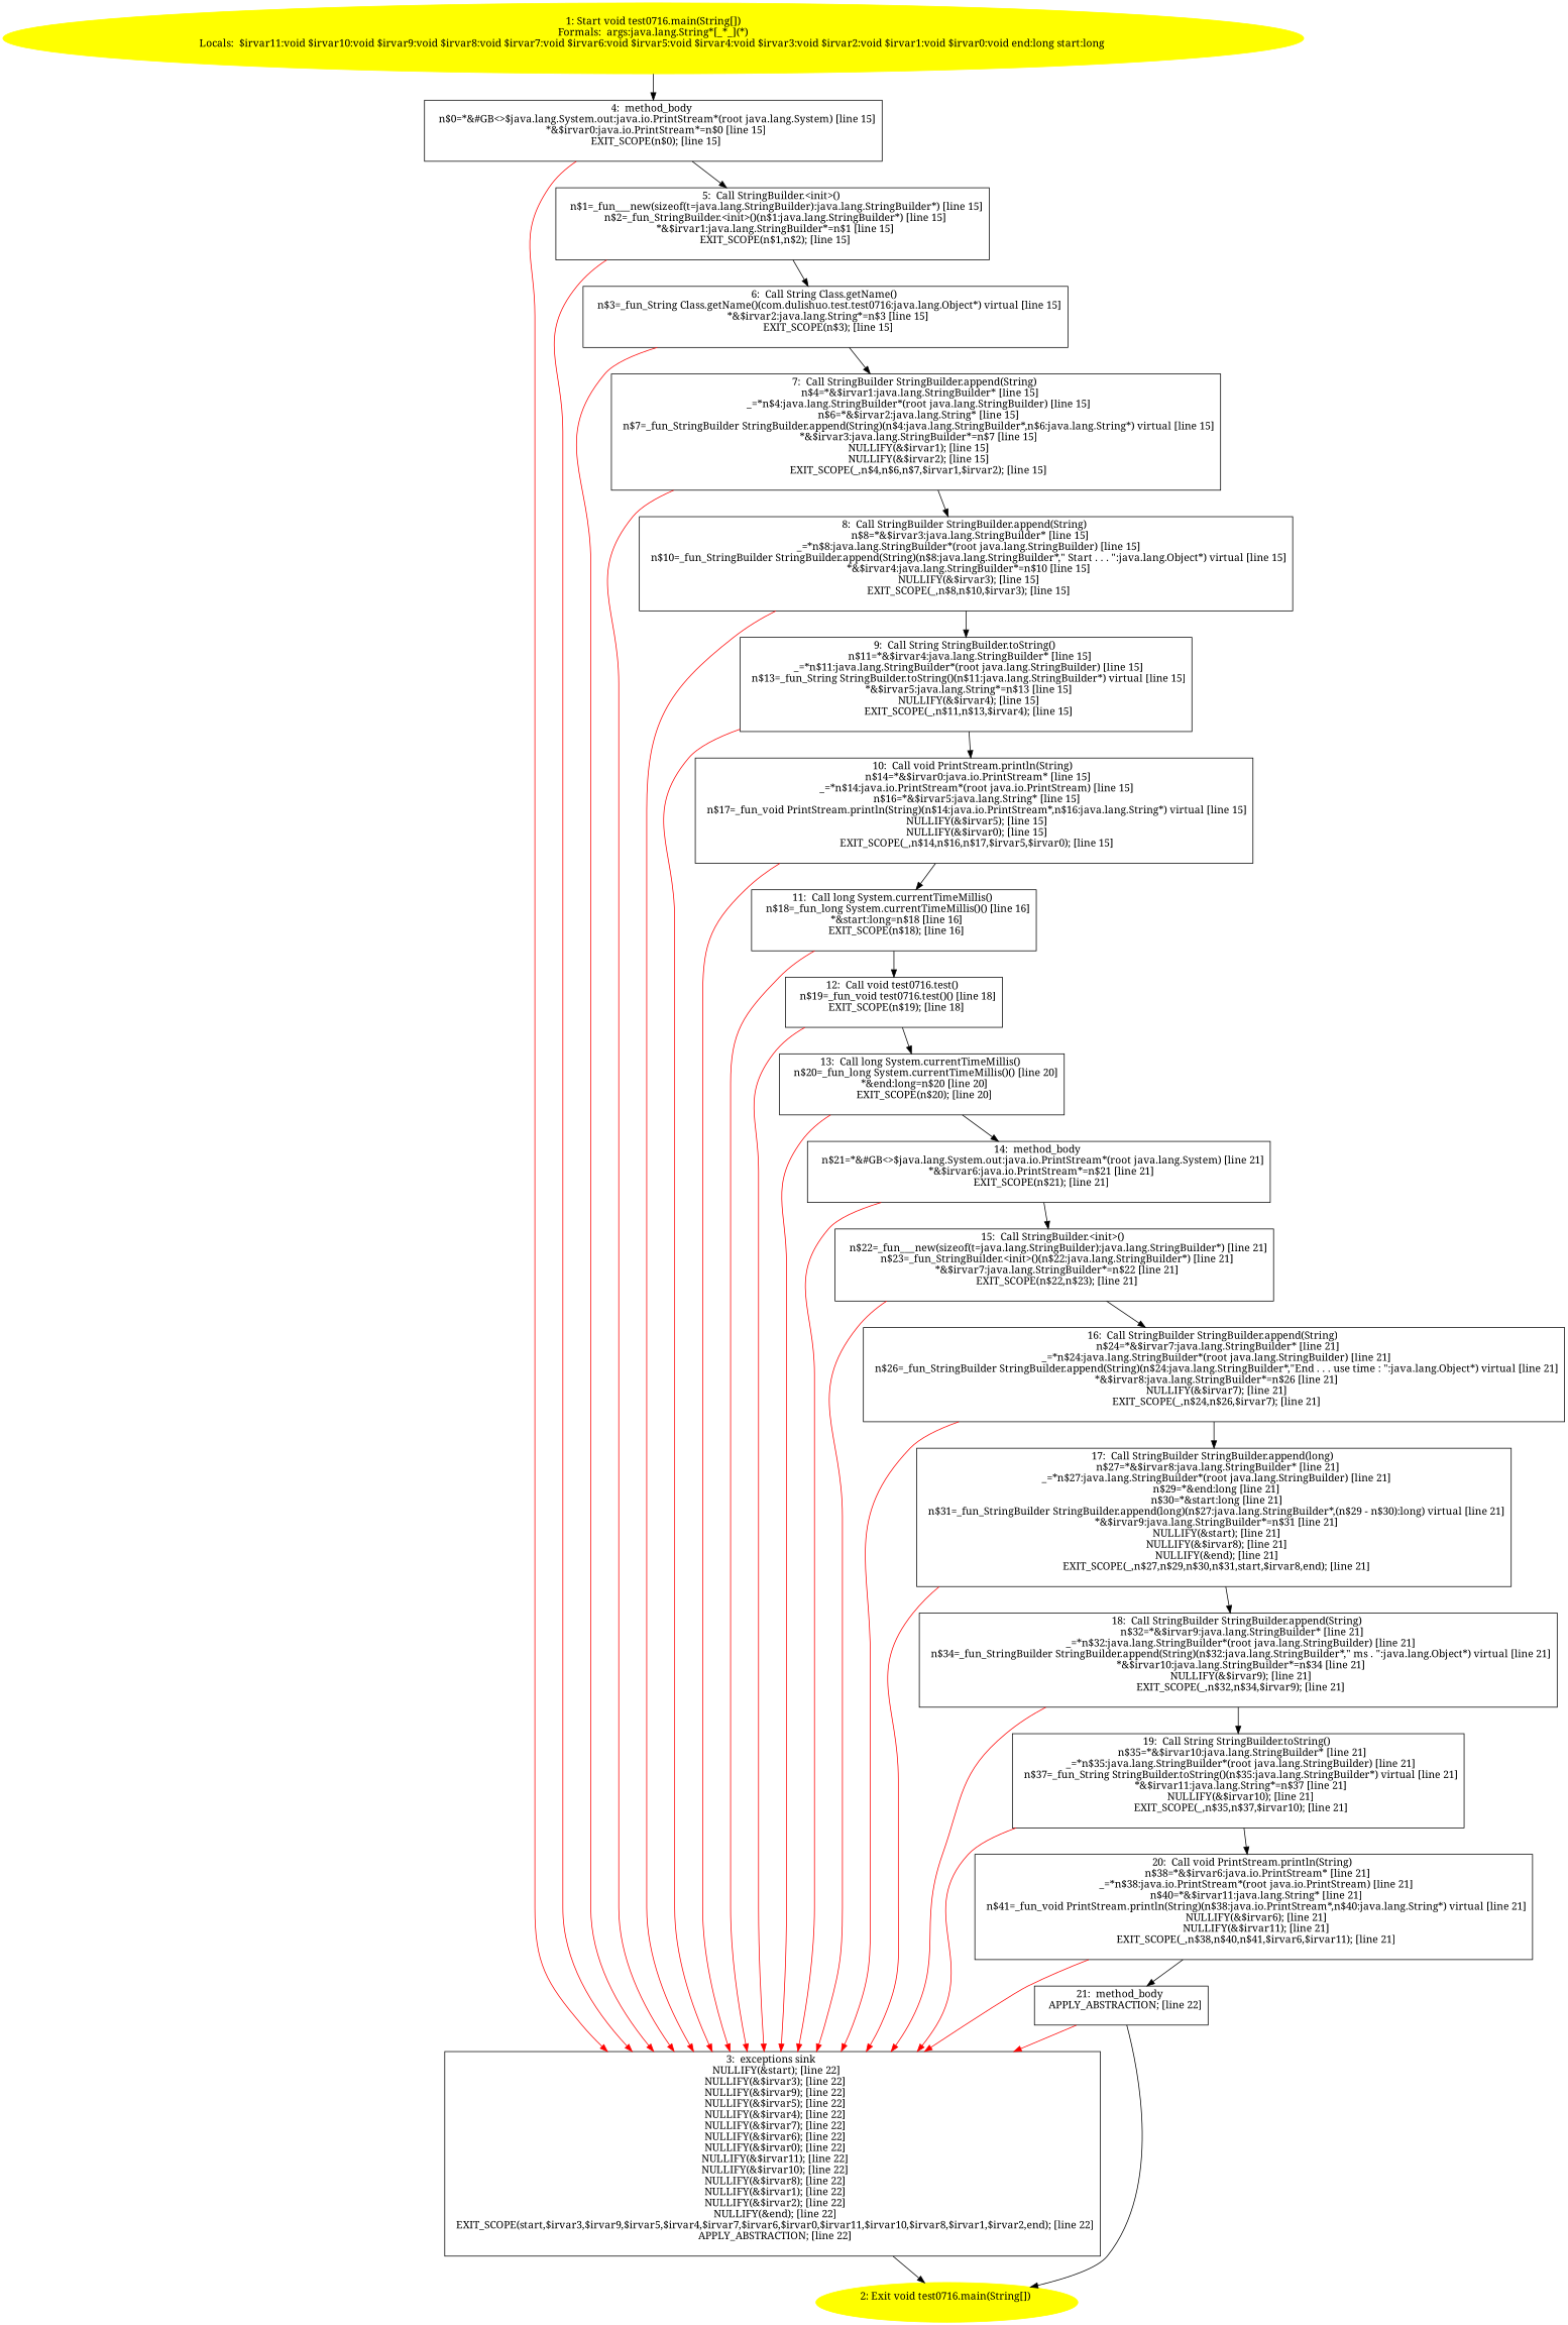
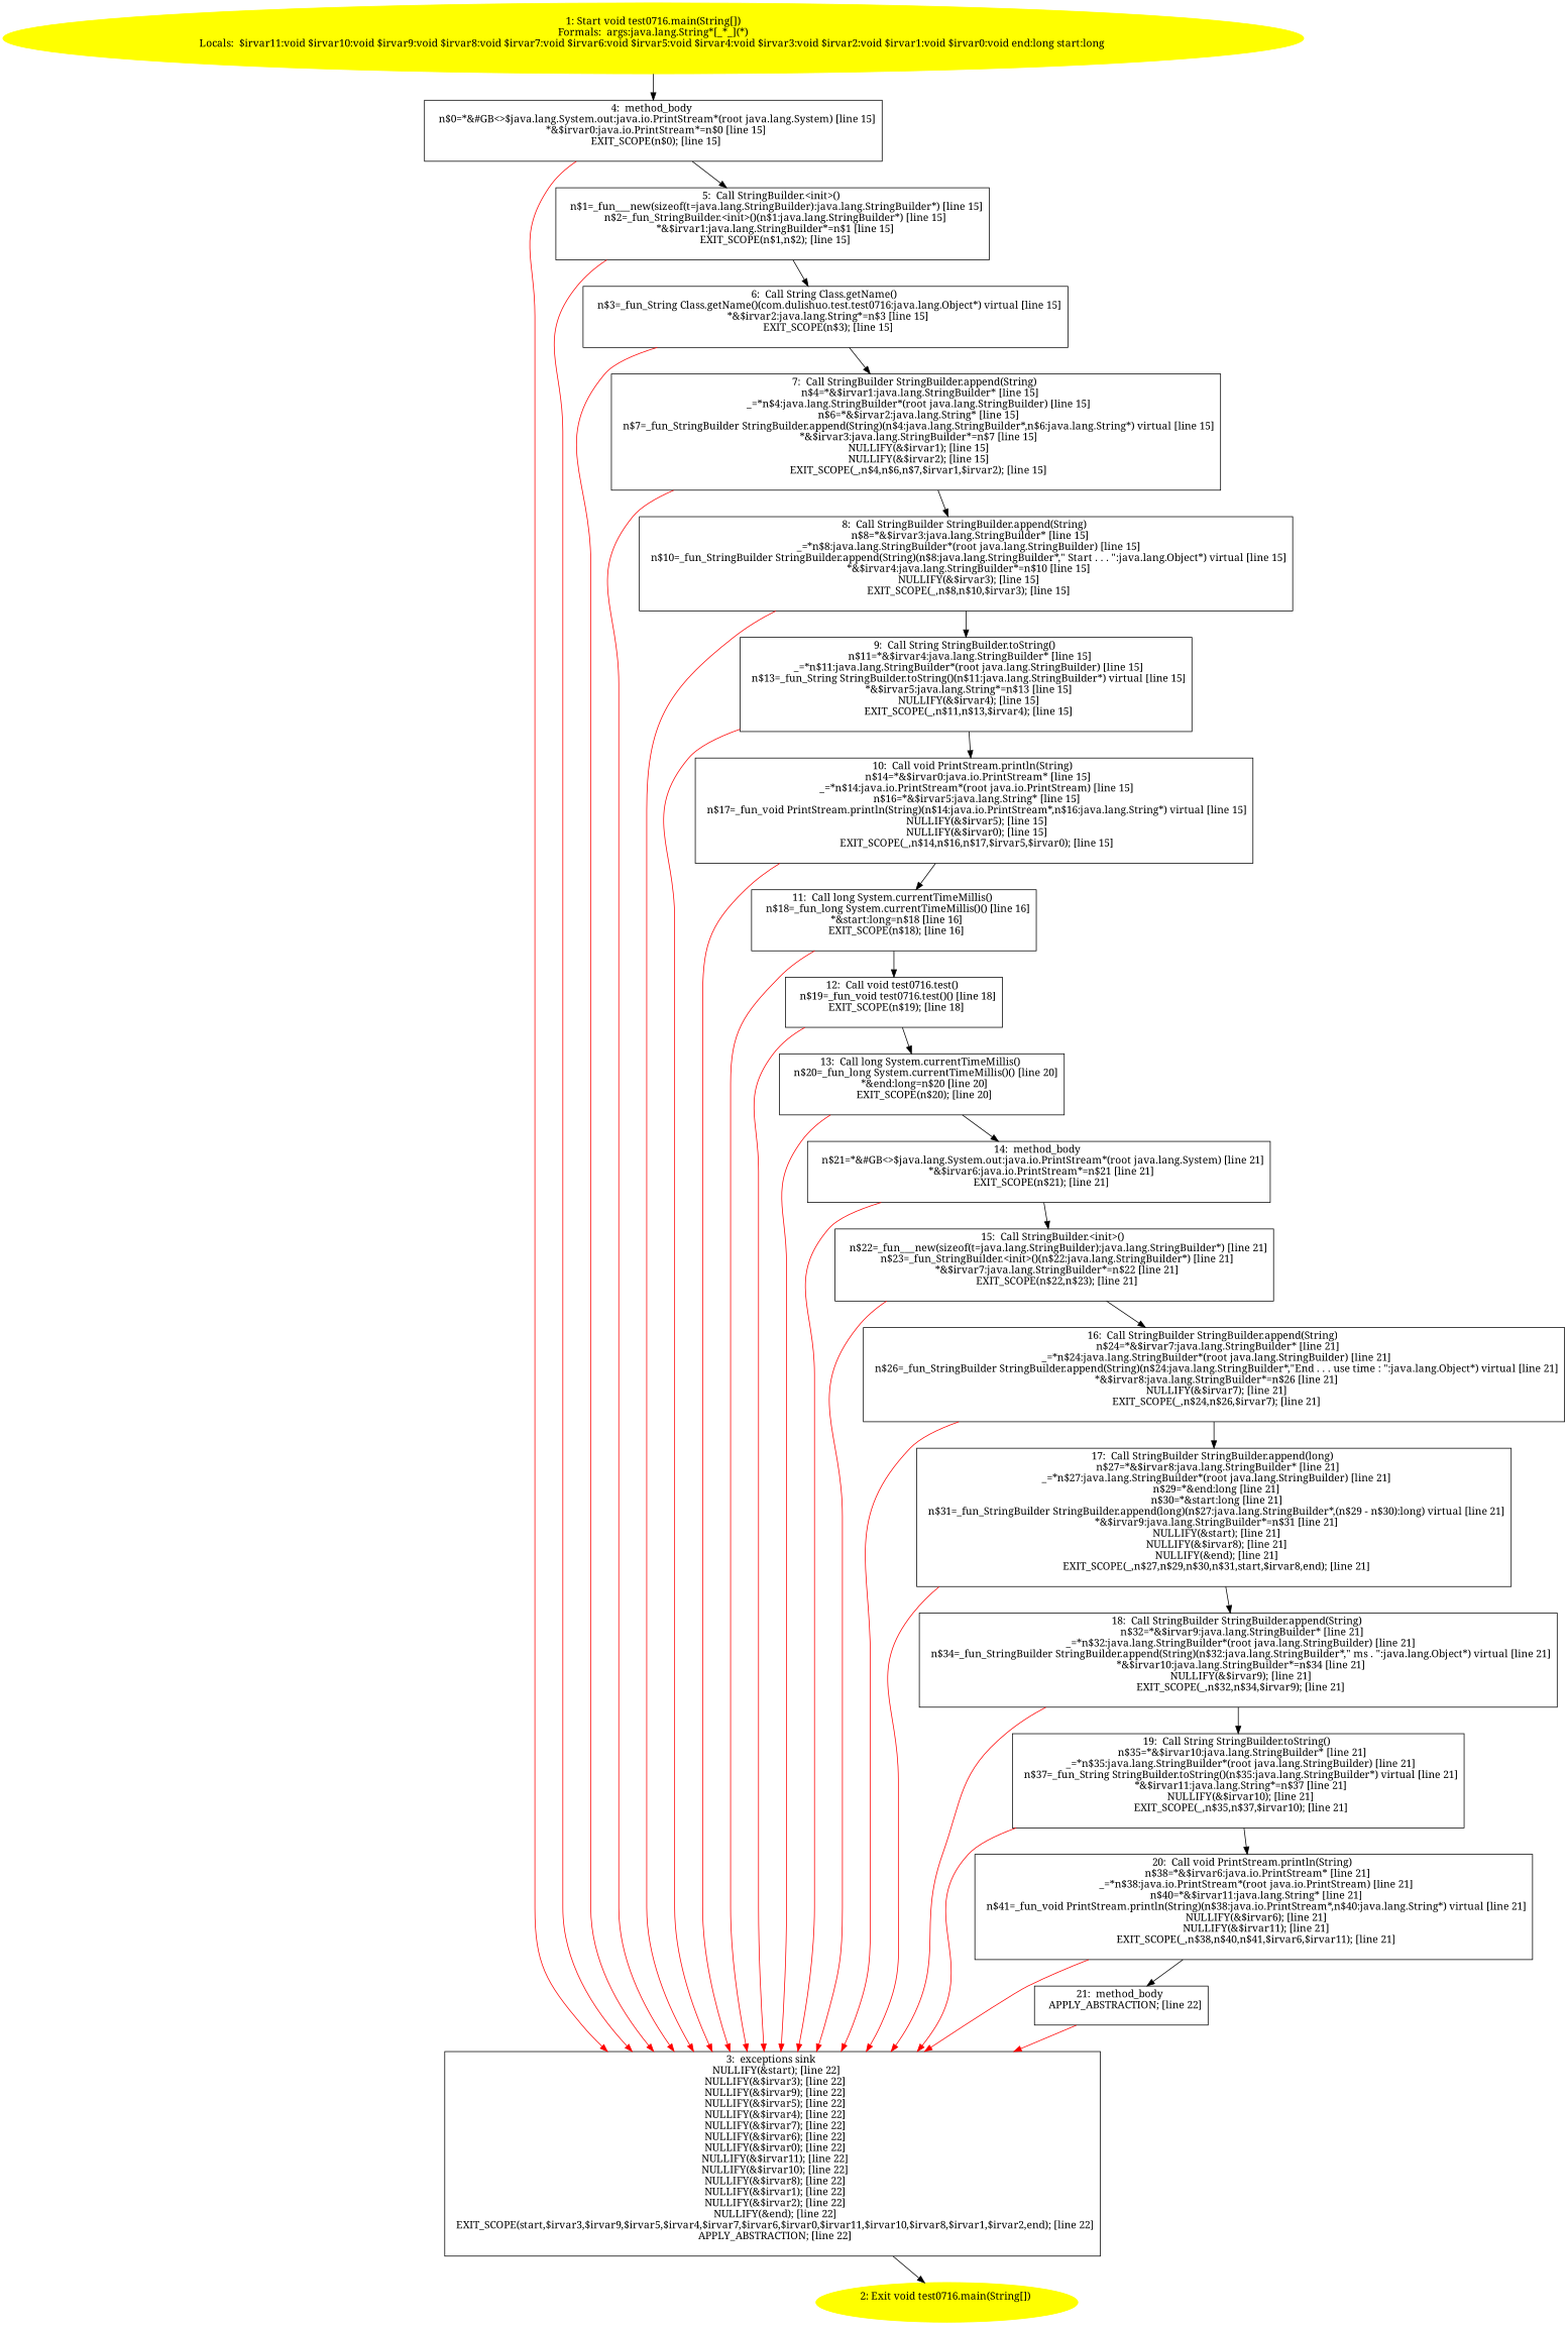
  digraph {
    fontname="Noto Serif"
    node [fontname="Noto Serif" shape=box]
    edge [fontname="Noto Serif"]
    n1 [color=yellow label="1: Start void test0716.main(String[])\nFormals:  args:java.lang.String*[_*_](*)\nLocals:  $irvar11:void $irvar10:void $irvar9:void $irvar8:void $irvar7:void $irvar6:void $irvar5:void $irvar4:void $irvar3:void $irvar2:void $irvar1:void $irvar0:void end:long start:long \n  " style=filled shape=""]
    n2 [label="4:  method_body \n   n$0=*&#GB<>$java.lang.System.out:java.io.PrintStream*(root java.lang.System) [line 15]\n  *&$irvar0:java.io.PrintStream*=n$0 [line 15]\n  EXIT_SCOPE(n$0); [line 15]\n "]
    n3 [label="3:  exceptions sink \n   NULLIFY(&start); [line 22]\n  NULLIFY(&$irvar3); [line 22]\n  NULLIFY(&$irvar9); [line 22]\n  NULLIFY(&$irvar5); [line 22]\n  NULLIFY(&$irvar4); [line 22]\n  NULLIFY(&$irvar7); [line 22]\n  NULLIFY(&$irvar6); [line 22]\n  NULLIFY(&$irvar0); [line 22]\n  NULLIFY(&$irvar11); [line 22]\n  NULLIFY(&$irvar10); [line 22]\n  NULLIFY(&$irvar8); [line 22]\n  NULLIFY(&$irvar1); [line 22]\n  NULLIFY(&$irvar2); [line 22]\n  NULLIFY(&end); [line 22]\n  EXIT_SCOPE(start,$irvar3,$irvar9,$irvar5,$irvar4,$irvar7,$irvar6,$irvar0,$irvar11,$irvar10,$irvar8,$irvar1,$irvar2,end); [line 22]\n  APPLY_ABSTRACTION; [line 22]\n "]
    n4 [label="5:  Call StringBuilder.<init>() \n   n$1=_fun___new(sizeof(t=java.lang.StringBuilder):java.lang.StringBuilder*) [line 15]\n  n$2=_fun_StringBuilder.<init>()(n$1:java.lang.StringBuilder*) [line 15]\n  *&$irvar1:java.lang.StringBuilder*=n$1 [line 15]\n  EXIT_SCOPE(n$1,n$2); [line 15]\n "]
    n5 [color=yellow label="2: Exit void test0716.main(String[]) \n  " style=filled shape=""]
    n6 [label="6:  Call String Class.getName() \n   n$3=_fun_String Class.getName()(com.dulishuo.test.test0716:java.lang.Object*) virtual [line 15]\n  *&$irvar2:java.lang.String*=n$3 [line 15]\n  EXIT_SCOPE(n$3); [line 15]\n "]
    n7 [label="7:  Call StringBuilder StringBuilder.append(String) \n   n$4=*&$irvar1:java.lang.StringBuilder* [line 15]\n  _=*n$4:java.lang.StringBuilder*(root java.lang.StringBuilder) [line 15]\n  n$6=*&$irvar2:java.lang.String* [line 15]\n  n$7=_fun_StringBuilder StringBuilder.append(String)(n$4:java.lang.StringBuilder*,n$6:java.lang.String*) virtual [line 15]\n  *&$irvar3:java.lang.StringBuilder*=n$7 [line 15]\n  NULLIFY(&$irvar1); [line 15]\n  NULLIFY(&$irvar2); [line 15]\n  EXIT_SCOPE(_,n$4,n$6,n$7,$irvar1,$irvar2); [line 15]\n "]
    n8 [label="8:  Call StringBuilder StringBuilder.append(String) \n   n$8=*&$irvar3:java.lang.StringBuilder* [line 15]\n  _=*n$8:java.lang.StringBuilder*(root java.lang.StringBuilder) [line 15]\n  n$10=_fun_StringBuilder StringBuilder.append(String)(n$8:java.lang.StringBuilder*,\" Start . . . \":java.lang.Object*) virtual [line 15]\n  *&$irvar4:java.lang.StringBuilder*=n$10 [line 15]\n  NULLIFY(&$irvar3); [line 15]\n  EXIT_SCOPE(_,n$8,n$10,$irvar3); [line 15]\n "]
    n9 [label="9:  Call String StringBuilder.toString() \n   n$11=*&$irvar4:java.lang.StringBuilder* [line 15]\n  _=*n$11:java.lang.StringBuilder*(root java.lang.StringBuilder) [line 15]\n  n$13=_fun_String StringBuilder.toString()(n$11:java.lang.StringBuilder*) virtual [line 15]\n  *&$irvar5:java.lang.String*=n$13 [line 15]\n  NULLIFY(&$irvar4); [line 15]\n  EXIT_SCOPE(_,n$11,n$13,$irvar4); [line 15]\n "]
    n10 [label="10:  Call void PrintStream.println(String) \n   n$14=*&$irvar0:java.io.PrintStream* [line 15]\n  _=*n$14:java.io.PrintStream*(root java.io.PrintStream) [line 15]\n  n$16=*&$irvar5:java.lang.String* [line 15]\n  n$17=_fun_void PrintStream.println(String)(n$14:java.io.PrintStream*,n$16:java.lang.String*) virtual [line 15]\n  NULLIFY(&$irvar5); [line 15]\n  NULLIFY(&$irvar0); [line 15]\n  EXIT_SCOPE(_,n$14,n$16,n$17,$irvar5,$irvar0); [line 15]\n "]
    n11 [label="11:  Call long System.currentTimeMillis() \n   n$18=_fun_long System.currentTimeMillis()() [line 16]\n  *&start:long=n$18 [line 16]\n  EXIT_SCOPE(n$18); [line 16]\n "]
    n12 [label="12:  Call void test0716.test() \n   n$19=_fun_void test0716.test()() [line 18]\n  EXIT_SCOPE(n$19); [line 18]\n "]
    n13 [label="13:  Call long System.currentTimeMillis() \n   n$20=_fun_long System.currentTimeMillis()() [line 20]\n  *&end:long=n$20 [line 20]\n  EXIT_SCOPE(n$20); [line 20]\n "]
    n14 [label="14:  method_body \n   n$21=*&#GB<>$java.lang.System.out:java.io.PrintStream*(root java.lang.System) [line 21]\n  *&$irvar6:java.io.PrintStream*=n$21 [line 21]\n  EXIT_SCOPE(n$21); [line 21]\n "]
    n15 [label="15:  Call StringBuilder.<init>() \n   n$22=_fun___new(sizeof(t=java.lang.StringBuilder):java.lang.StringBuilder*) [line 21]\n  n$23=_fun_StringBuilder.<init>()(n$22:java.lang.StringBuilder*) [line 21]\n  *&$irvar7:java.lang.StringBuilder*=n$22 [line 21]\n  EXIT_SCOPE(n$22,n$23); [line 21]\n "]
    n16 [label="16:  Call StringBuilder StringBuilder.append(String) \n   n$24=*&$irvar7:java.lang.StringBuilder* [line 21]\n  _=*n$24:java.lang.StringBuilder*(root java.lang.StringBuilder) [line 21]\n  n$26=_fun_StringBuilder StringBuilder.append(String)(n$24:java.lang.StringBuilder*,\"End . . . use time : \":java.lang.Object*) virtual [line 21]\n  *&$irvar8:java.lang.StringBuilder*=n$26 [line 21]\n  NULLIFY(&$irvar7); [line 21]\n  EXIT_SCOPE(_,n$24,n$26,$irvar7); [line 21]\n "]
    n17 [label="17:  Call StringBuilder StringBuilder.append(long) \n   n$27=*&$irvar8:java.lang.StringBuilder* [line 21]\n  _=*n$27:java.lang.StringBuilder*(root java.lang.StringBuilder) [line 21]\n  n$29=*&end:long [line 21]\n  n$30=*&start:long [line 21]\n  n$31=_fun_StringBuilder StringBuilder.append(long)(n$27:java.lang.StringBuilder*,(n$29 - n$30):long) virtual [line 21]\n  *&$irvar9:java.lang.StringBuilder*=n$31 [line 21]\n  NULLIFY(&start); [line 21]\n  NULLIFY(&$irvar8); [line 21]\n  NULLIFY(&end); [line 21]\n  EXIT_SCOPE(_,n$27,n$29,n$30,n$31,start,$irvar8,end); [line 21]\n "]
    n18 [label="18:  Call StringBuilder StringBuilder.append(String) \n   n$32=*&$irvar9:java.lang.StringBuilder* [line 21]\n  _=*n$32:java.lang.StringBuilder*(root java.lang.StringBuilder) [line 21]\n  n$34=_fun_StringBuilder StringBuilder.append(String)(n$32:java.lang.StringBuilder*,\" ms . \":java.lang.Object*) virtual [line 21]\n  *&$irvar10:java.lang.StringBuilder*=n$34 [line 21]\n  NULLIFY(&$irvar9); [line 21]\n  EXIT_SCOPE(_,n$32,n$34,$irvar9); [line 21]\n "]
    n19 [label="19:  Call String StringBuilder.toString() \n   n$35=*&$irvar10:java.lang.StringBuilder* [line 21]\n  _=*n$35:java.lang.StringBuilder*(root java.lang.StringBuilder) [line 21]\n  n$37=_fun_String StringBuilder.toString()(n$35:java.lang.StringBuilder*) virtual [line 21]\n  *&$irvar11:java.lang.String*=n$37 [line 21]\n  NULLIFY(&$irvar10); [line 21]\n  EXIT_SCOPE(_,n$35,n$37,$irvar10); [line 21]\n "]
    n20 [label="20:  Call void PrintStream.println(String) \n   n$38=*&$irvar6:java.io.PrintStream* [line 21]\n  _=*n$38:java.io.PrintStream*(root java.io.PrintStream) [line 21]\n  n$40=*&$irvar11:java.lang.String* [line 21]\n  n$41=_fun_void PrintStream.println(String)(n$38:java.io.PrintStream*,n$40:java.lang.String*) virtual [line 21]\n  NULLIFY(&$irvar6); [line 21]\n  NULLIFY(&$irvar11); [line 21]\n  EXIT_SCOPE(_,n$38,n$40,n$41,$irvar6,$irvar11); [line 21]\n "]
    n21 [label="21:  method_body \n   APPLY_ABSTRACTION; [line 22]\n "]
    n1 -> n2
    n2 -> n3 [color=red]
    n2 -> n4
    n3 -> n5
    n4 -> n3 [color=red]
    n4 -> n6
    n6 -> n3 [color=red]
    n6 -> n7
    n7 -> n3 [color=red]
    n7 -> n8
    n8 -> n3 [color=red]
    n8 -> n9
    n9 -> n3 [color=red]
    n9 -> n10
    n10 -> n3 [color=red]
    n10 -> n11
    n11 -> n3 [color=red]
    n11 -> n12
    n12 -> n3 [color=red]
    n12 -> n13
    n13 -> n3 [color=red]
    n13 -> n14
    n14 -> n3 [color=red]
    n14 -> n15
    n15 -> n3 [color=red]
    n15 -> n16
    n16 -> n3 [color=red]
    n16 -> n17
    n17 -> n3 [color=red]
    n17 -> n18
    n18 -> n3 [color=red]
    n18 -> n19
    n19 -> n3 [color=red]
    n19 -> n20
    n20 -> n3 [color=red]
    n20 -> n21
    n21 -> n3 [color=red]
-   n21 -> n5
  }
